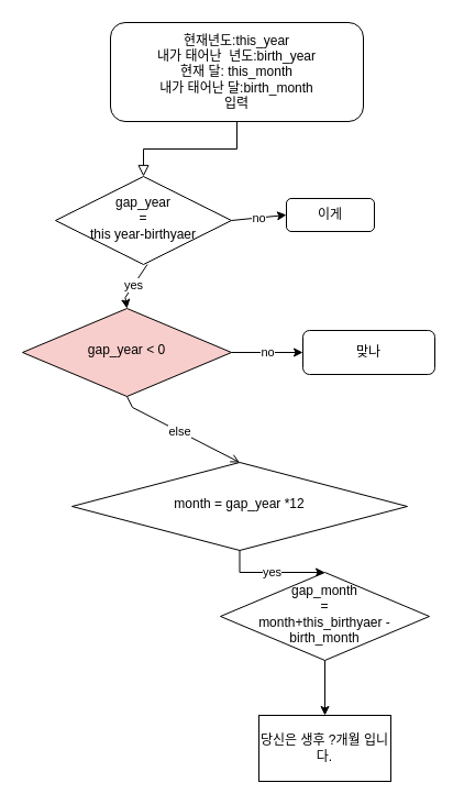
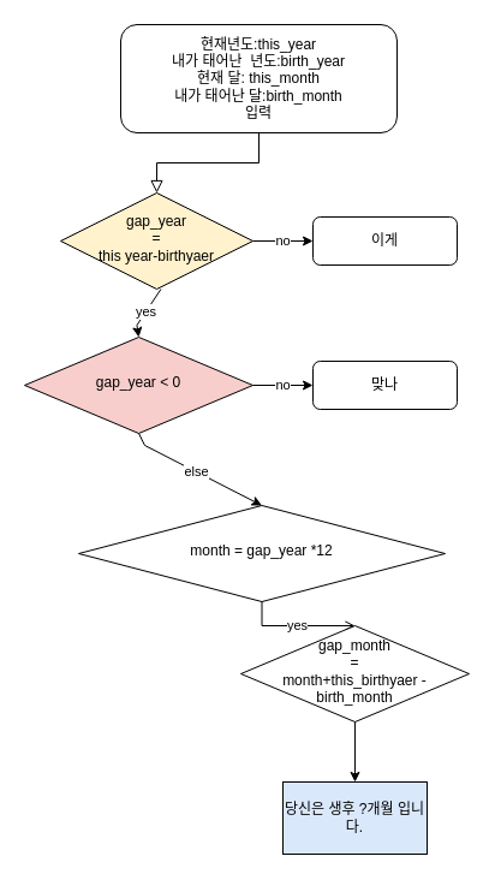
  <mxCell id="0" />
  <mxCell id="1" parent="0" />
  <mxCell id="2" value="" style="rounded=0;html=1;jettySize=auto;orthogonalLoop=1;fontSize=11;endArrow=block;endFill=0;endSize=8;strokeWidth=1;shadow=0;labelBackgroundColor=none;edgeStyle=orthogonalEdgeStyle;" parent="1" source="3" target="4" edge="1"><mxGeometry relative="1" as="geometry" /></mxCell>
  <mxCell id="3" value="현재년도:this_year&lt;br&gt;내가 태어난&amp;nbsp; 년도:birth_year&lt;br&gt;현재 달: this_month&lt;br&gt;내가 태어난 달:birth_month&lt;br&gt;입력" style="rounded=1;whiteSpace=wrap;html=1;fontSize=12;glass=0;strokeWidth=1;shadow=0;" parent="1" vertex="1"><mxGeometry x="100" y="20" width="230" height="90" as="geometry" /></mxCell>
- <mxCell id="4" value="gap_year&lt;br&gt;=&lt;br&gt;this year-birthyaer" style="rhombus;whiteSpace=wrap;html=1;shadow=0;fontFamily=Helvetica;fontSize=12;align=center;strokeWidth=1;spacing=6;spacingTop=-4;" parent="1" vertex="1"><mxGeometry x="50" y="160" width="160" height="80" as="geometry" /></mxCell>
- <mxCell id="5" value="이게" style="rounded=1;whiteSpace=wrap;html=1;fontSize=12;glass=0;strokeWidth=1;shadow=0;" parent="1" vertex="1"><mxGeometry x="260" y="180" width="80" height="30" as="geometry" /></mxCell>
+ <mxCell id="4" value="gap_year&lt;br&gt;=&lt;br&gt;this year-birthyaer" style="rhombus;whiteSpace=wrap;html=1;shadow=0;fontFamily=Helvetica;fontSize=12;align=center;strokeWidth=1;spacing=6;spacingTop=-4;fillColor=#fff2cc;" parent="1" vertex="1"><mxGeometry x="50" y="160" width="160" height="80" as="geometry" /></mxCell>
+ <mxCell id="5" value="이게" style="rounded=1;whiteSpace=wrap;html=1;fontSize=12;glass=0;strokeWidth=1;shadow=0;" parent="1" vertex="1"><mxGeometry x="260" y="180" width="120" height="40" as="geometry" /></mxCell>
  <mxCell id="6" value="gap_year &amp;lt; 0" style="rhombus;whiteSpace=wrap;html=1;shadow=0;fontFamily=Helvetica;fontSize=12;align=center;strokeWidth=1;spacing=6;spacingTop=-4;fillColor=#f8cecc;" parent="1" vertex="1"><mxGeometry x="20" y="280" width="190" height="80" as="geometry" /></mxCell>
- <mxCell id="7" value="맞나" style="rounded=1;whiteSpace=wrap;html=1;fontSize=12;glass=0;strokeWidth=1;shadow=0;" parent="1" vertex="1"><mxGeometry x="275" y="300" width="120" height="40" as="geometry" /></mxCell>
- <mxCell id="8" value="yes" style="edgeStyle=orthogonalEdgeStyle;rounded=0;orthogonalLoop=1;jettySize=auto;html=1;exitX=0.5;exitY=1;exitDx=0;exitDy=0;" edge="1" parent="1" source="9" target="10"><mxGeometry relative="1" as="geometry" /></mxCell>
+ <mxCell id="7" value="맞나" style="rounded=1;whiteSpace=wrap;html=1;fontSize=12;glass=0;strokeWidth=1;shadow=0;" parent="1" vertex="1"><mxGeometry x="260" y="300" width="120" height="40" as="geometry" /></mxCell>
+ <mxCell id="8" value="yes" style="edgeStyle=orthogonalEdgeStyle;rounded=0;orthogonalLoop=1;jettySize=auto;html=1;exitX=0.5;exitY=1;exitDx=0;exitDy=0;endArrow=open;" edge="1" parent="1" source="9" target="10"><mxGeometry relative="1" as="geometry" /></mxCell>
  <mxCell id="9" value="month = gap_year *12" style="rhombus;whiteSpace=wrap;html=1;shadow=0;fontFamily=Helvetica;fontSize=12;align=center;strokeWidth=1;spacing=6;spacingTop=-4;" vertex="1" parent="1"><mxGeometry x="65" y="420" width="305" height="80" as="geometry" /></mxCell>
  <mxCell id="10" value="gap_month&lt;br&gt;=&lt;br&gt;month+this_birthyaer - birth_month" style="rhombus;whiteSpace=wrap;html=1;shadow=0;fontFamily=Helvetica;fontSize=12;align=center;strokeWidth=1;spacing=6;spacingTop=-4;" vertex="1" parent="1"><mxGeometry x="200" y="520" width="190" height="80" as="geometry" /></mxCell>
  <mxCell id="11" value="yes" style="endArrow=classic;html=1;rounded=0;entryX=0.5;entryY=0;entryDx=0;entryDy=0;" edge="1" parent="1" target="6"><mxGeometry width="50" height="50" relative="1" as="geometry"><mxPoint x="133.48" y="240" as="sourcePoint" /><mxPoint x="110.002" y="276.957" as="targetPoint" /><Array as="points"><mxPoint x="113.48" y="270" /></Array></mxGeometry></mxCell>
- <mxCell id="12" value="else" style="endArrow=open;html=1;rounded=0;entryX=0.5;entryY=0;entryDx=0;entryDy=0;exitX=0.5;exitY=1;exitDx=0;exitDy=0;" edge="1" parent="1" source="6" target="9"><mxGeometry width="50" height="50" relative="1" as="geometry"><mxPoint x="110" y="360" as="sourcePoint" /><mxPoint x="150" y="380" as="targetPoint" /><Array as="points"><mxPoint x="120" y="370" /></Array></mxGeometry></mxCell>
+ <mxCell id="12" value="else" style="endArrow=classic;html=1;rounded=0;entryX=0.5;entryY=0;entryDx=0;entryDy=0;exitX=0.5;exitY=1;exitDx=0;exitDy=0;" edge="1" parent="1" source="6" target="9"><mxGeometry width="50" height="50" relative="1" as="geometry"><mxPoint x="110" y="360" as="sourcePoint" /><mxPoint x="150" y="380" as="targetPoint" /><Array as="points"><mxPoint x="120" y="370" /></Array></mxGeometry></mxCell>
  <mxCell id="13" value="no" style="endArrow=classic;html=1;rounded=0;entryX=0;entryY=0.5;entryDx=0;entryDy=0;" edge="1" parent="1" target="5"><mxGeometry width="50" height="50" relative="1" as="geometry"><mxPoint x="210" y="200" as="sourcePoint" /><mxPoint x="260" y="150" as="targetPoint" /></mxGeometry></mxCell>
  <mxCell id="14" value="no" style="endArrow=classic;html=1;rounded=0;exitX=1;exitY=0.5;exitDx=0;exitDy=0;entryX=0;entryY=0.5;entryDx=0;entryDy=0;" edge="1" parent="1" source="6" target="7"><mxGeometry width="50" height="50" relative="1" as="geometry"><mxPoint x="200" y="390" as="sourcePoint" /><mxPoint x="250" y="340" as="targetPoint" /></mxGeometry></mxCell>
  <mxCell id="15" value="" style="endArrow=classic;html=1;rounded=0;exitX=0.5;exitY=1;exitDx=0;exitDy=0;" edge="1" parent="1" source="10"><mxGeometry width="50" height="50" relative="1" as="geometry"><mxPoint x="200" y="390" as="sourcePoint" /><mxPoint x="295" y="650" as="targetPoint" /></mxGeometry></mxCell>
- <mxCell id="16" value="당신은 생후 ?개월 입니다." style="whiteSpace=wrap;html=1;" vertex="1" parent="1"><mxGeometry x="235" y="650" width="120" height="60" as="geometry" /></mxCell>
+ <mxCell id="16" value="당신은 생후 ?개월 입니다." style="whiteSpace=wrap;html=1;fillColor=#dae8fc;" vertex="1" parent="1"><mxGeometry x="235" y="650" width="120" height="60" as="geometry" /></mxCell>
